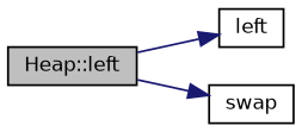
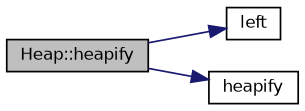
  digraph {
    rankdir=LR
    node [color=black fillcolor=white fontname=Helvetica fontsize=10 shape=record style=filled]
    edge [color=midnightblue fontname=Helvetica fontsize=10 labelfontname=Helvetica labelfontsize=10 style=solid]
-   n1 [fillcolor=grey75 fontcolor=black height=0.2 label="Heap::left" width=0.4]
+   n1 [fillcolor=grey75 fontcolor=black height=0.2 label="Heap::heapify" width=0.4]
    n2 [height=0.2 label=left width=0.4]
-   n3 [height=0.2 label=swap width=0.4]
+   n3 [height=0.2 label=heapify width=0.4]
    n1 -> n2
    n1 -> n3
  }
